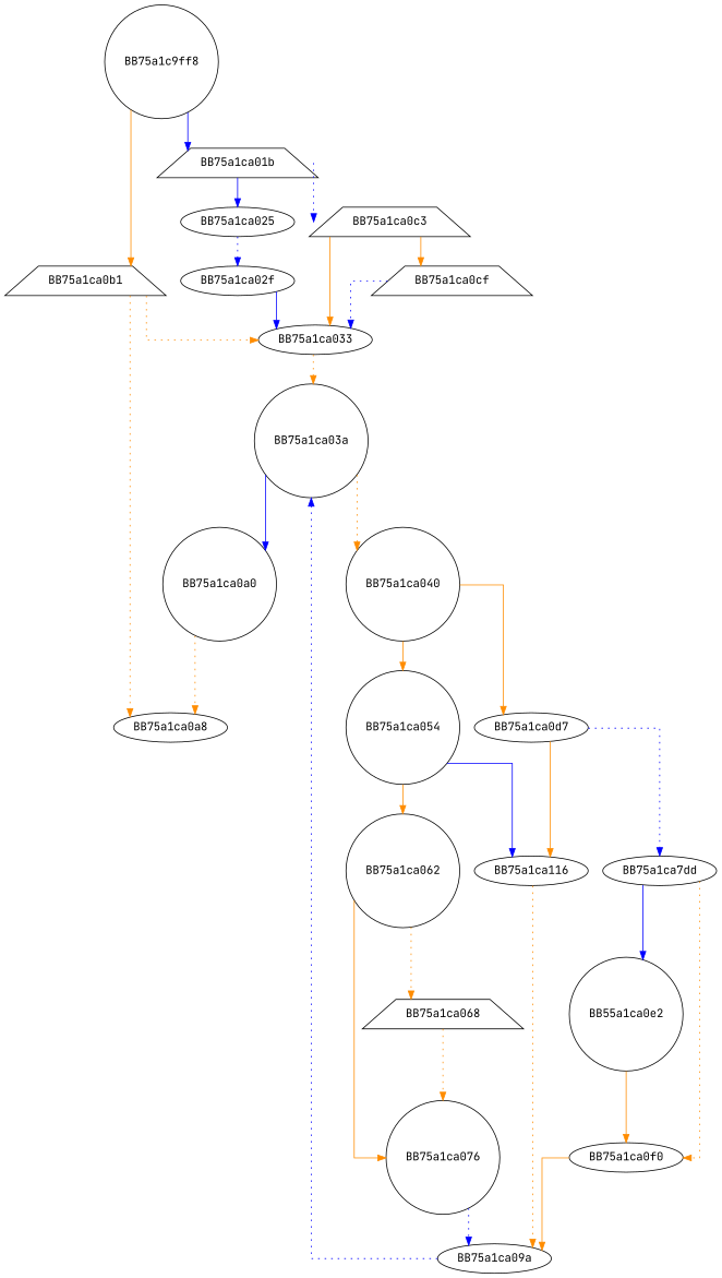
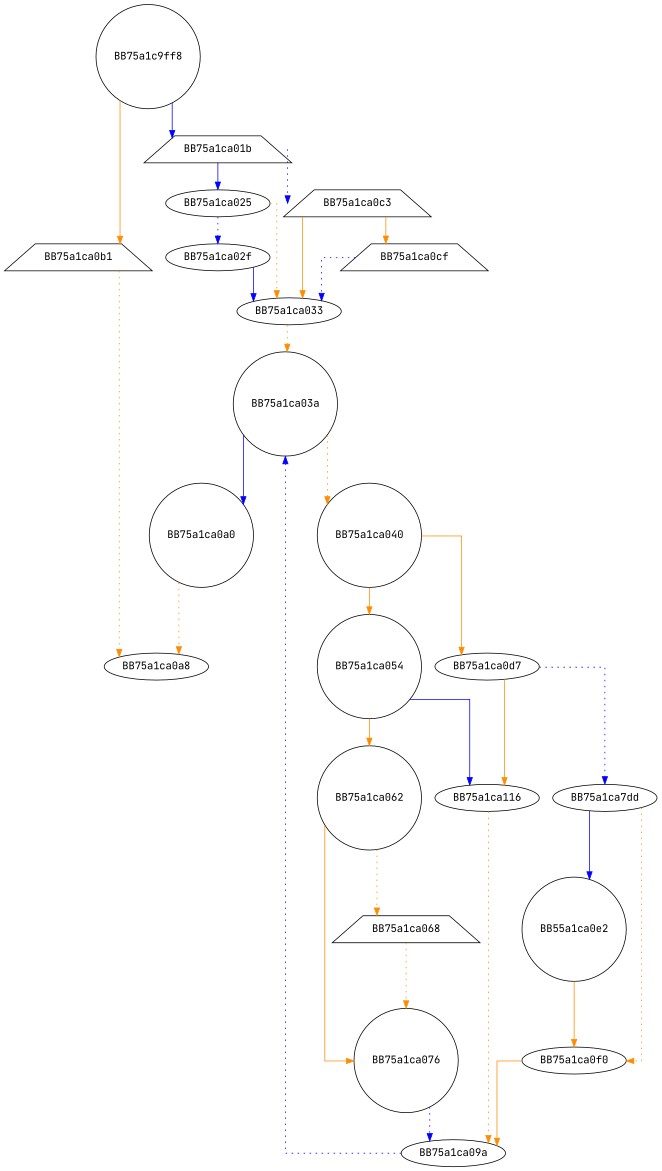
  digraph {
    fontname="JetBrains Mono"
    splines=ortho
    node [fontname="JetBrains Mono" shape=ellipse]
    edge [color=darkorange fontname="JetBrains Mono" style=solid]
    BB75a1c9ff8 [shape=circle]
    BB75a1ca0b1 [shape=trapezium]
    BB75a1ca01b [shape=trapezium]
    BB75a1ca0a8
    BB75a1ca0c3 [shape=trapezium]
    BB75a1ca025
    BB75a1ca033
    BB75a1ca0cf [shape=trapezium]
    BB75a1ca02f
    BB75a1ca03a [shape=circle]
    BB75a1ca0a0 [shape=circle]
    BB75a1ca040 [shape=circle]
    BB75a1ca0d7
    BB75a1ca054 [shape=circle]
    BB75a1ca116
    n16 [label=BB75a1ca7dd]
    BB75a1ca062 [shape=circle]
    BB75a1ca09a
    BB75a1ca0f0
    n20 [label=BB55a1ca0e2 shape=circle]
    BB75a1ca076 [shape=circle]
    BB75a1ca068 [shape=trapezium]
    BB75a1c9ff8 -> BB75a1ca0b1
    BB75a1c9ff8 -> BB75a1ca01b [color=blue]
    BB75a1ca0b1 -> BB75a1ca0a8 [style=dotted]
    BB75a1ca01b -> BB75a1ca0c3 [color=blue style=dotted]
    BB75a1ca01b -> BB75a1ca025 [color=blue]
    BB75a1ca0c3 -> BB75a1ca033
    BB75a1ca0c3 -> BB75a1ca0cf
-   BB75a1ca0b1 -> BB75a1ca033 [style=dotted]
+   BB75a1ca025 -> BB75a1ca033 [style=dotted]
    BB75a1ca025 -> BB75a1ca02f [color=blue style=dotted]
    BB75a1ca033 -> BB75a1ca03a [style=dotted]
    BB75a1ca0cf -> BB75a1ca033 [color=blue style=dotted]
    BB75a1ca02f -> BB75a1ca033 [color=blue]
    BB75a1ca03a -> BB75a1ca0a0 [color=blue]
    BB75a1ca03a -> BB75a1ca040 [style=dotted]
    BB75a1ca0a0 -> BB75a1ca0a8 [style=dotted]
    BB75a1ca040 -> BB75a1ca0d7
    BB75a1ca040 -> BB75a1ca054
    BB75a1ca0d7 -> BB75a1ca116
    BB75a1ca0d7 -> n16 [color=blue style=dotted]
    BB75a1ca054 -> BB75a1ca116 [color=blue]
    BB75a1ca054 -> BB75a1ca062
    BB75a1ca116 -> BB75a1ca09a [style=dotted]
    n16 -> BB75a1ca0f0 [style=dotted]
    n16 -> n20 [color=blue]
    BB75a1ca062 -> BB75a1ca076
    BB75a1ca062 -> BB75a1ca068 [style=dotted]
    BB75a1ca09a -> BB75a1ca03a [color=blue style=dotted]
    BB75a1ca0f0 -> BB75a1ca09a
    n20 -> BB75a1ca0f0
    BB75a1ca076 -> BB75a1ca09a [color=blue style=dotted]
    BB75a1ca068 -> BB75a1ca076 [style=dotted]
  }
